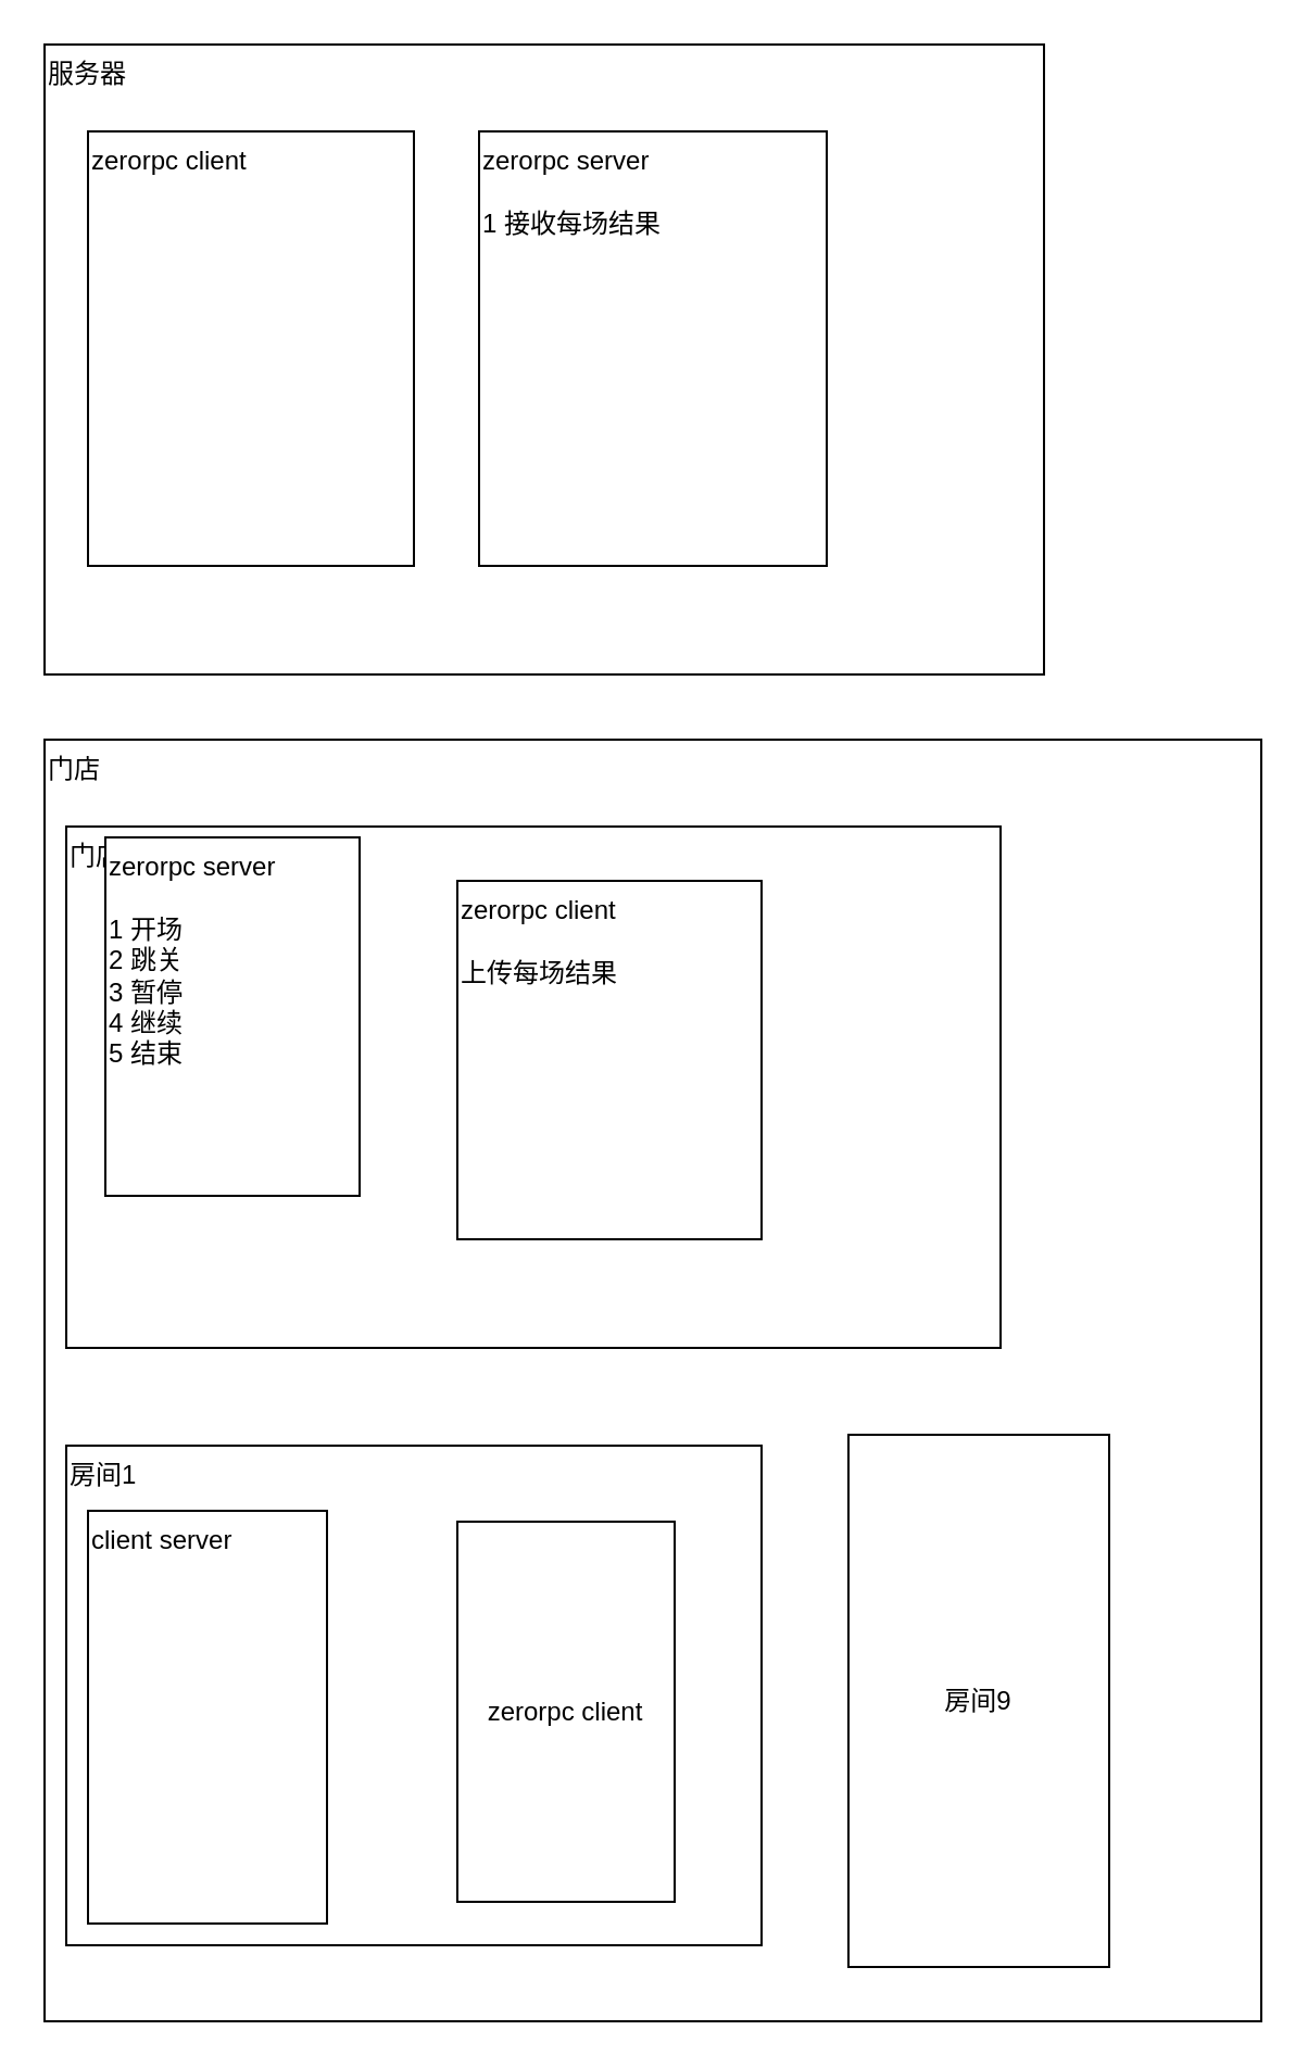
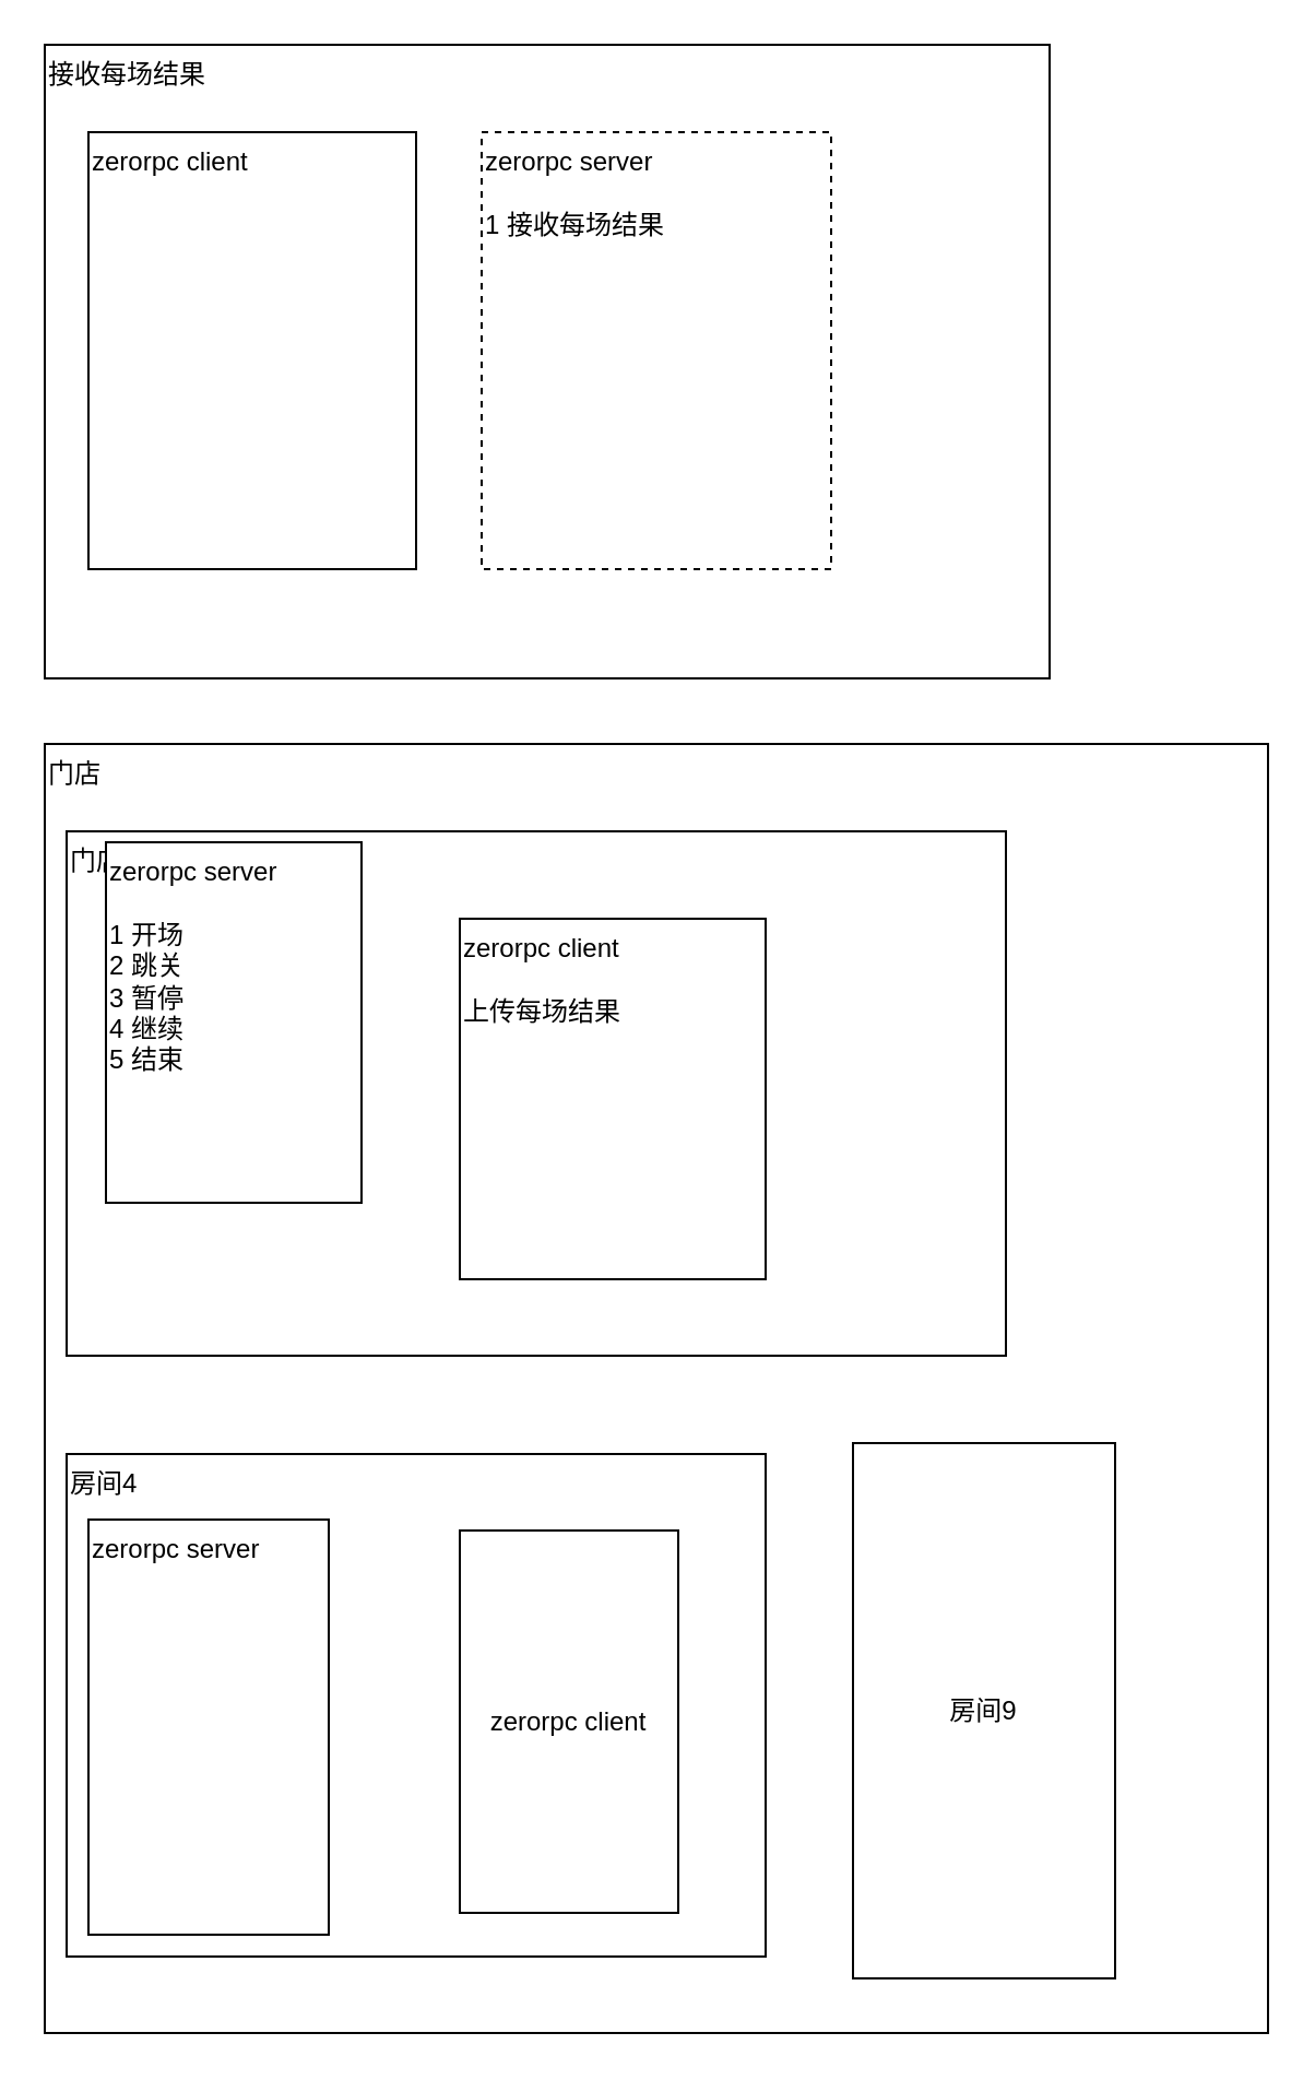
  <mxCell id="0" />
  <mxCell id="1" parent="0" />
  <mxCell id="2" value="门店" style="rounded=0;whiteSpace=wrap;html=1;verticalAlign=top;align=left;" vertex="1" parent="1"><mxGeometry x="20" y="340" width="560" height="590" as="geometry" /></mxCell>
- <mxCell id="3" value="服务器" style="rounded=0;whiteSpace=wrap;html=1;verticalAlign=top;align=left;" vertex="1" parent="1"><mxGeometry x="20" y="20" width="460" height="290" as="geometry" /></mxCell>
- <mxCell id="4" value="zerorpc server&lt;div&gt;&lt;br&gt;&lt;/div&gt;&lt;div&gt;1 接收每场结果&lt;/div&gt;" style="rounded=0;whiteSpace=wrap;html=1;align=left;verticalAlign=top;" vertex="1" parent="1"><mxGeometry x="220" y="60" width="160" height="200" as="geometry" /></mxCell>
+ <mxCell id="3" value="接收每场结果" style="rounded=0;whiteSpace=wrap;html=1;verticalAlign=top;align=left;" vertex="1" parent="1"><mxGeometry x="20" y="20" width="460" height="290" as="geometry" /></mxCell>
+ <mxCell id="4" value="zerorpc server&lt;div&gt;&lt;br&gt;&lt;/div&gt;&lt;div&gt;1 接收每场结果&lt;/div&gt;" style="rounded=0;whiteSpace=wrap;html=1;align=left;verticalAlign=top;dashed=1;" vertex="1" parent="1"><mxGeometry x="220" y="60" width="160" height="200" as="geometry" /></mxCell>
  <mxCell id="5" value="zerorpc client&lt;div&gt;&lt;br&gt;&lt;/div&gt;&lt;div&gt;&lt;br&gt;&lt;/div&gt;" style="rounded=0;whiteSpace=wrap;html=1;align=left;verticalAlign=top;" vertex="1" parent="1"><mxGeometry x="40" y="60" width="150" height="200" as="geometry" /></mxCell>
- <mxCell id="6" value="房间1" style="rounded=0;whiteSpace=wrap;html=1;verticalAlign=top;align=left;" vertex="1" parent="1"><mxGeometry x="30" y="665" width="320" height="230" as="geometry" /></mxCell>
- <mxCell id="7" value="client server&lt;div&gt;&lt;br&gt;&lt;/div&gt;&lt;div&gt;&lt;br&gt;&lt;/div&gt;" style="rounded=0;whiteSpace=wrap;html=1;verticalAlign=top;align=left;" vertex="1" parent="1"><mxGeometry x="40" y="695" width="110" height="190" as="geometry" /></mxCell>
+ <mxCell id="6" value="房间4" style="rounded=0;whiteSpace=wrap;html=1;verticalAlign=top;align=left;" vertex="1" parent="1"><mxGeometry x="30" y="665" width="320" height="230" as="geometry" /></mxCell>
+ <mxCell id="7" value="zerorpc server&lt;div&gt;&lt;br&gt;&lt;/div&gt;&lt;div&gt;&lt;br&gt;&lt;/div&gt;" style="rounded=0;whiteSpace=wrap;html=1;verticalAlign=top;align=left;" vertex="1" parent="1"><mxGeometry x="40" y="695" width="110" height="190" as="geometry" /></mxCell>
  <mxCell id="8" value="zerorpc client" style="rounded=0;whiteSpace=wrap;html=1;" vertex="1" parent="1"><mxGeometry x="210" y="700" width="100" height="175" as="geometry" /></mxCell>
  <mxCell id="9" value="门店控制中心" style="rounded=0;whiteSpace=wrap;html=1;verticalAlign=top;align=left;" vertex="1" parent="1"><mxGeometry x="30" y="380" width="430" height="240" as="geometry" /></mxCell>
  <mxCell id="10" value="zerorpc server&lt;div&gt;&lt;br&gt;&lt;/div&gt;&lt;div&gt;&lt;div&gt;1 开场&lt;/div&gt;&lt;div&gt;2 跳关&lt;/div&gt;&lt;div&gt;3 暂停&lt;/div&gt;&lt;div&gt;4 继续&lt;/div&gt;&lt;div&gt;5 结束&lt;/div&gt;&lt;/div&gt;&lt;div&gt;&lt;br&gt;&lt;/div&gt;" style="rounded=0;whiteSpace=wrap;html=1;verticalAlign=top;align=left;" vertex="1" parent="1"><mxGeometry x="48" y="385" width="117" height="165" as="geometry" /></mxCell>
- <mxCell id="11" value="zerorpc client&lt;div&gt;&lt;br&gt;&lt;/div&gt;&lt;div&gt;上传每场结果&lt;/div&gt;" style="rounded=0;whiteSpace=wrap;html=1;align=left;verticalAlign=top;" vertex="1" parent="1"><mxGeometry x="210" y="405" width="140" height="165" as="geometry" /></mxCell>
+ <mxCell id="11" value="zerorpc client&lt;div&gt;&lt;br&gt;&lt;/div&gt;&lt;div&gt;上传每场结果&lt;/div&gt;" style="rounded=0;whiteSpace=wrap;html=1;align=left;verticalAlign=top;" vertex="1" parent="1"><mxGeometry x="210" y="420" width="140" height="165" as="geometry" /></mxCell>
  <mxCell id="12" value="&lt;span style=&quot;text-align: left;&quot;&gt;房间9&lt;/span&gt;" style="rounded=0;whiteSpace=wrap;html=1;" vertex="1" parent="1"><mxGeometry x="390" y="660" width="120" height="245" as="geometry" /></mxCell>
